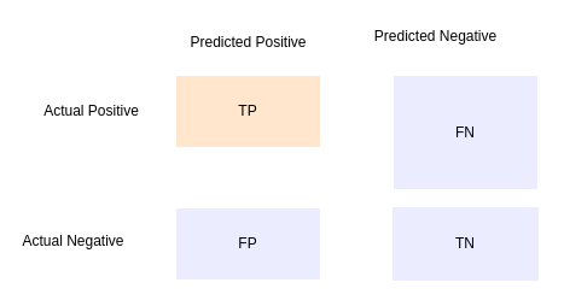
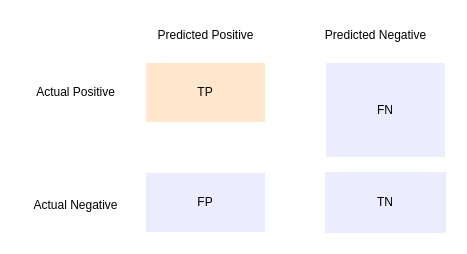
  <mxCell id="0" />
  <mxCell id="1" parent="0" />
  <mxCell id="2" value="TP" style="rounded=0;whiteSpace=wrap;html=1;fillColor=#ffe6cc;strokeColor=#FFFFFF;" vertex="1" parent="1"><mxGeometry x="145" y="62" width="120" height="60" as="geometry" /></mxCell>
  <mxCell id="3" value="FN" style="rounded=0;whiteSpace=wrap;html=1;fillColor=#ECECFF;strokeColor=#FFFFFF;" vertex="1" parent="1"><mxGeometry x="325" y="62" width="120" height="95" as="geometry" /></mxCell>
  <mxCell id="4" value="FP" style="rounded=0;whiteSpace=wrap;html=1;fillColor=#ECECFF;strokeColor=#FFFFFF;" vertex="1" parent="1"><mxGeometry x="145" y="172" width="120" height="60" as="geometry" /></mxCell>
  <mxCell id="5" value="TN" style="rounded=0;whiteSpace=wrap;html=1;strokeColor=#ECECFF;fillColor=#ECECFF;" vertex="1" parent="1"><mxGeometry x="325" y="172" width="120" height="60" as="geometry" /></mxCell>
  <mxCell id="6" value="Actual&amp;nbsp;Positive" style="text;html=1;align=center;verticalAlign=middle;resizable=0;points=[];autosize=1;strokeColor=none;fillColor=none;" vertex="1" parent="1"><mxGeometry x="25" y="77" width="100" height="30" as="geometry" /></mxCell>
  <mxCell id="7" value="Predicted&amp;nbsp;Positive" style="text;html=1;align=center;verticalAlign=middle;resizable=0;points=[];autosize=1;strokeColor=none;fillColor=none;" vertex="1" parent="1"><mxGeometry x="145" y="20" width="120" height="30" as="geometry" /></mxCell>
- <mxCell id="8" value="Predicted&amp;nbsp;Negative" style="text;html=1;align=center;verticalAlign=middle;resizable=0;points=[];autosize=1;strokeColor=none;fillColor=none;" vertex="1" parent="1"><mxGeometry x="300" y="15" width="120" height="30" as="geometry" /></mxCell>
- <mxCell id="9" value="Actual Negative" style="text;html=1;align=center;verticalAlign=middle;resizable=0;points=[];autosize=1;strokeColor=none;fillColor=none;" vertex="1" parent="1"><mxGeometry x="5" y="185" width="110" height="30" as="geometry" /></mxCell>
+ <mxCell id="8" value="Predicted&amp;nbsp;Negative" style="text;html=1;align=center;verticalAlign=middle;resizable=0;points=[];autosize=1;strokeColor=none;fillColor=none;" vertex="1" parent="1"><mxGeometry x="315" y="20" width="120" height="30" as="geometry" /></mxCell>
+ <mxCell id="9" value="Actual Negative" style="text;html=1;align=center;verticalAlign=middle;resizable=0;points=[];autosize=1;strokeColor=none;fillColor=none;" vertex="1" parent="1"><mxGeometry x="20" y="190" width="110" height="30" as="geometry" /></mxCell>
